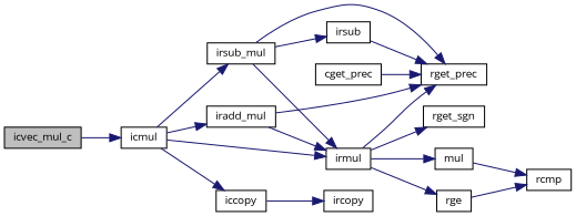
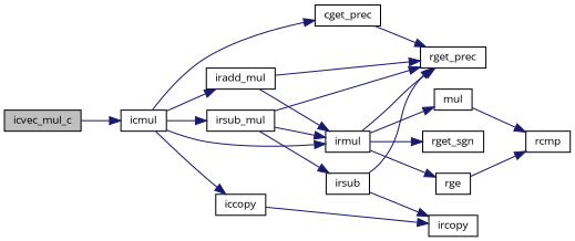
  digraph {
    fontname="Open Sans"
    rankdir=LR
    node [color=black fillcolor=white fontname="Open Sans" fontsize=10 shape=record style=filled]
    edge [color=midnightblue fontname="Open Sans" fontsize=10 labelfontname=Helvetica labelfontsize=10 style=solid]
    n1 [fillcolor=grey75 fontcolor=black height=0.2 label=icvec_mul_c width=0.4]
    n2 [height=0.2 label=icmul width=0.4]
    n3 [height=0.2 label=cget_prec width=0.4]
    n4 [height=0.2 label=irmul width=0.4]
    n5 [height=0.2 label=irsub_mul width=0.4]
    n6 [height=0.2 label=iradd_mul width=0.4]
    n7 [height=0.2 label=iccopy width=0.4]
    n8 [height=0.2 label=rget_prec width=0.4]
    n9 [height=0.2 label=rget_sgn width=0.4]
    n10 [height=0.2 label=mul width=0.4]
    n11 [height=0.2 label=rge width=0.4]
    n12 [height=0.2 label=irsub width=0.4]
    n13 [height=0.2 label=ircopy width=0.4]
    n14 [height=0.2 label=rcmp width=0.4]
    n1 -> n2
+   n2 -> n3
    n2 -> n4
    n2 -> n5
    n2 -> n6
    n2 -> n7
    n3 -> n8
    n4 -> n8
    n4 -> n9
    n4 -> n10
    n4 -> n11
    n5 -> n4
    n5 -> n8
    n5 -> n12
    n6 -> n4
    n6 -> n8
    n7 -> n13
    n10 -> n14
    n11 -> n14
    n12 -> n8
+   n12 -> n13
  }
